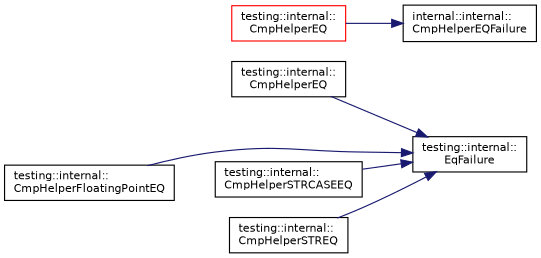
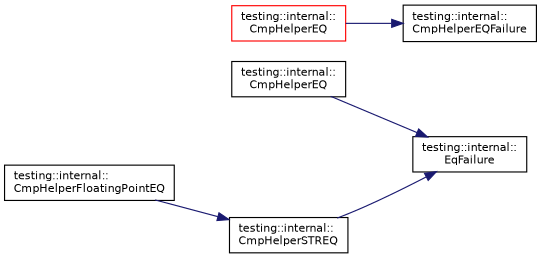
  digraph {
    rankdir=RL
    node [color=black fontname=Helvetica fontsize=10 shape=record]
    edge [color=midnightblue dir=back fontname=Helvetica fontsize=10 labelfontname=Helvetica labelfontsize=10 style=solid]
    n1 [height=0.2 label="testing::internal::\lEqFailure" width=0.4]
    n2 [height=0.2 label="testing::internal::\lCmpHelperEQ" width=0.4]
    n3 [height=0.2 label="testing::internal::\lCmpHelperFloatingPointEQ" width=0.4]
-   n4 [height=0.2 label="testing::internal::\lCmpHelperSTRCASEEQ" width=0.4]
    n5 [height=0.2 label="testing::internal::\lCmpHelperSTREQ" width=0.4]
-   n6 [height=0.2 label="internal::internal::\lCmpHelperEQFailure" width=0.4]
+   n6 [height=0.2 label="testing::internal::\lCmpHelperEQFailure" width=0.4]
    n7 [color=red height=0.2 label="testing::internal::\lCmpHelperEQ" width=0.4]
    n1 -> n2
-   n1 -> n3
-   n1 -> n4
+   n5 -> n3
    n1 -> n5
    n6 -> n7
  }
